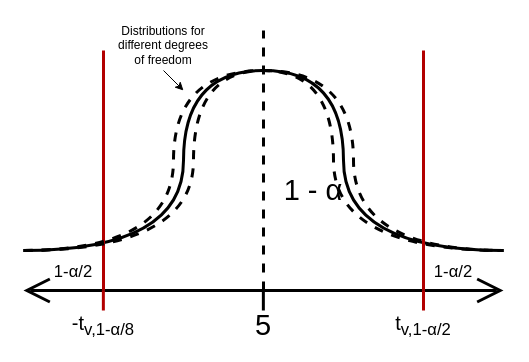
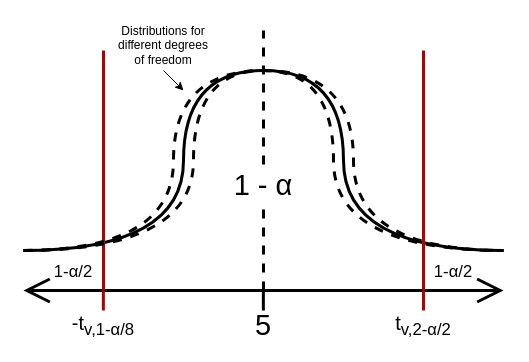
  <mxCell id="0" />
  <mxCell id="1" parent="0" />
  <mxCell id="2" value="" style="endArrow=open;html=1;strokeWidth=3;endFill=0;startArrow=open;startFill=0;endSize=20;startSize=20;" edge="1" parent="1"><mxGeometry width="50" height="50" relative="1" as="geometry"><mxPoint x="20" y="290" as="sourcePoint" /><mxPoint x="500" y="290" as="targetPoint" /></mxGeometry></mxCell>
  <mxCell id="3" value="" style="endArrow=none;html=1;dashed=1;strokeWidth=3;" edge="1" parent="1"><mxGeometry width="50" height="50" relative="1" as="geometry"><mxPoint x="260" y="290" as="sourcePoint" /><mxPoint x="260" y="30" as="targetPoint" /></mxGeometry></mxCell>
  <mxCell id="4" value="5" style="text;html=1;strokeColor=none;fillColor=none;align=center;verticalAlign=middle;whiteSpace=wrap;rounded=0;fontSize=29;" vertex="1" parent="1"><mxGeometry x="230" y="310" width="60" height="30" as="geometry" /></mxCell>
  <mxCell id="5" value="" style="endArrow=none;html=1;fontSize=29;strokeWidth=3;edgeStyle=orthogonalEdgeStyle;curved=1;" edge="1" parent="1"><mxGeometry width="50" height="50" relative="1" as="geometry"><mxPoint x="20" y="250" as="sourcePoint" /><mxPoint x="500" y="250" as="targetPoint" /><Array as="points"><mxPoint x="180" y="250" /><mxPoint x="180" y="70" /><mxPoint x="340" y="70" /><mxPoint x="340" y="250" /></Array></mxGeometry></mxCell>
  <mxCell id="6" value="" style="endArrow=none;html=1;fontSize=29;startSize=20;endSize=20;strokeWidth=3;curved=1;fillColor=#e51400;strokeColor=#B20000;" edge="1" parent="1"><mxGeometry width="50" height="50" relative="1" as="geometry"><mxPoint x="100" y="290" as="sourcePoint" /><mxPoint x="100" y="50" as="targetPoint" /></mxGeometry></mxCell>
  <mxCell id="7" value="" style="endArrow=none;html=1;fontSize=29;startSize=20;endSize=20;strokeWidth=3;curved=1;fillColor=#e51400;strokeColor=#B20000;" edge="1" parent="1"><mxGeometry width="50" height="50" relative="1" as="geometry"><mxPoint x="420" y="290" as="sourcePoint" /><mxPoint x="420" y="50" as="targetPoint" /></mxGeometry></mxCell>
- <mxCell id="8" value="1 -&amp;nbsp;α" style="text;html=1;strokeColor=none;fillColor=none;align=center;verticalAlign=middle;whiteSpace=wrap;rounded=0;fontSize=29;labelBackgroundColor=default;" vertex="1" parent="1"><mxGeometry x="270" y="175" width="80" height="30" as="geometry" /></mxCell>
+ <mxCell id="8" value="1 -&amp;nbsp;α" style="text;html=1;strokeColor=none;fillColor=none;align=center;verticalAlign=middle;whiteSpace=wrap;rounded=0;fontSize=29;labelBackgroundColor=default;" vertex="1" parent="1"><mxGeometry x="220" y="170" width="80" height="30" as="geometry" /></mxCell>
  <mxCell id="9" value="&lt;span style=&quot;font-size: 16.667px&quot;&gt;1-α/2&lt;/span&gt;" style="text;html=1;strokeColor=none;fillColor=none;align=center;verticalAlign=middle;whiteSpace=wrap;rounded=0;fontSize=20;labelBackgroundColor=none;" vertex="1" parent="1"><mxGeometry x="420" y="254" width="60" height="30" as="geometry" /></mxCell>
  <mxCell id="10" value="&lt;span style=&quot;font-size: 16.667px&quot;&gt;1-α/2&lt;/span&gt;" style="text;html=1;strokeColor=none;fillColor=none;align=center;verticalAlign=middle;whiteSpace=wrap;rounded=0;fontSize=20;labelBackgroundColor=none;" vertex="1" parent="1"><mxGeometry x="40" y="254" width="60" height="30" as="geometry" /></mxCell>
- <mxCell id="11" value="t&lt;sub&gt;v,1-α/2&lt;/sub&gt;" style="text;html=1;strokeColor=none;fillColor=none;align=center;verticalAlign=middle;whiteSpace=wrap;rounded=0;fontSize=20;labelBackgroundColor=none;" vertex="1" parent="1"><mxGeometry x="380" y="310" width="80" height="30" as="geometry" /></mxCell>
+ <mxCell id="11" value="t&lt;sub&gt;v,2-α/2&lt;/sub&gt;" style="text;html=1;strokeColor=none;fillColor=none;align=center;verticalAlign=middle;whiteSpace=wrap;rounded=0;fontSize=20;labelBackgroundColor=none;" vertex="1" parent="1"><mxGeometry x="380" y="310" width="80" height="30" as="geometry" /></mxCell>
  <mxCell id="12" value="" style="endArrow=none;html=1;strokeWidth=3;fillColor=#e51400;strokeColor=#B20000;" edge="1" parent="1"><mxGeometry width="50" height="50" relative="1" as="geometry"><mxPoint x="99.86" y="310" as="sourcePoint" /><mxPoint x="99.86" y="290" as="targetPoint" /></mxGeometry></mxCell>
  <mxCell id="13" value="" style="endArrow=none;html=1;strokeWidth=3;" edge="1" parent="1"><mxGeometry width="50" height="50" relative="1" as="geometry"><mxPoint x="259.86" y="310" as="sourcePoint" /><mxPoint x="259.86" y="290" as="targetPoint" /></mxGeometry></mxCell>
  <mxCell id="14" value="" style="endArrow=none;html=1;strokeWidth=3;fillColor=#e51400;strokeColor=#B20000;" edge="1" parent="1"><mxGeometry width="50" height="50" relative="1" as="geometry"><mxPoint x="420" y="310" as="sourcePoint" /><mxPoint x="420" y="290" as="targetPoint" /></mxGeometry></mxCell>
  <mxCell id="15" value="-t&lt;sub&gt;v,1-α/8&lt;/sub&gt;" style="text;html=1;strokeColor=none;fillColor=none;align=center;verticalAlign=middle;whiteSpace=wrap;rounded=0;fontSize=20;labelBackgroundColor=none;" vertex="1" parent="1"><mxGeometry x="60" y="310" width="80" height="30" as="geometry" /></mxCell>
  <mxCell id="16" value="" style="endArrow=none;html=1;fontSize=29;strokeWidth=3;edgeStyle=orthogonalEdgeStyle;curved=1;dashed=1;" edge="1" parent="1"><mxGeometry width="50" height="50" relative="1" as="geometry"><mxPoint x="20" y="249.97" as="sourcePoint" /><mxPoint x="500" y="249.97" as="targetPoint" /><Array as="points"><mxPoint x="190" y="250" /><mxPoint x="190" y="70" /><mxPoint x="330" y="70" /><mxPoint x="330" y="250" /></Array></mxGeometry></mxCell>
  <mxCell id="17" value="" style="endArrow=none;html=1;fontSize=29;strokeWidth=3;edgeStyle=orthogonalEdgeStyle;curved=1;dashed=1;" edge="1" parent="1"><mxGeometry width="50" height="50" relative="1" as="geometry"><mxPoint x="20" y="249.94" as="sourcePoint" /><mxPoint x="500" y="249.94" as="targetPoint" /><Array as="points"><mxPoint x="170" y="250" /><mxPoint x="170" y="70" /><mxPoint x="350" y="70" /><mxPoint x="350" y="250" /></Array></mxGeometry></mxCell>
  <mxCell id="18" style="edgeStyle=none;html=1;exitX=0.5;exitY=1;exitDx=0;exitDy=0;" edge="1" parent="1" source="19"><mxGeometry relative="1" as="geometry"><mxPoint x="180" y="90" as="targetPoint" /></mxGeometry></mxCell>
  <mxCell id="19" value="Distributions for different degrees of freedom" style="text;html=1;strokeColor=none;fillColor=none;align=center;verticalAlign=middle;whiteSpace=wrap;rounded=0;" vertex="1" parent="1"><mxGeometry x="110" y="20" width="100" height="50" as="geometry" /></mxCell>
